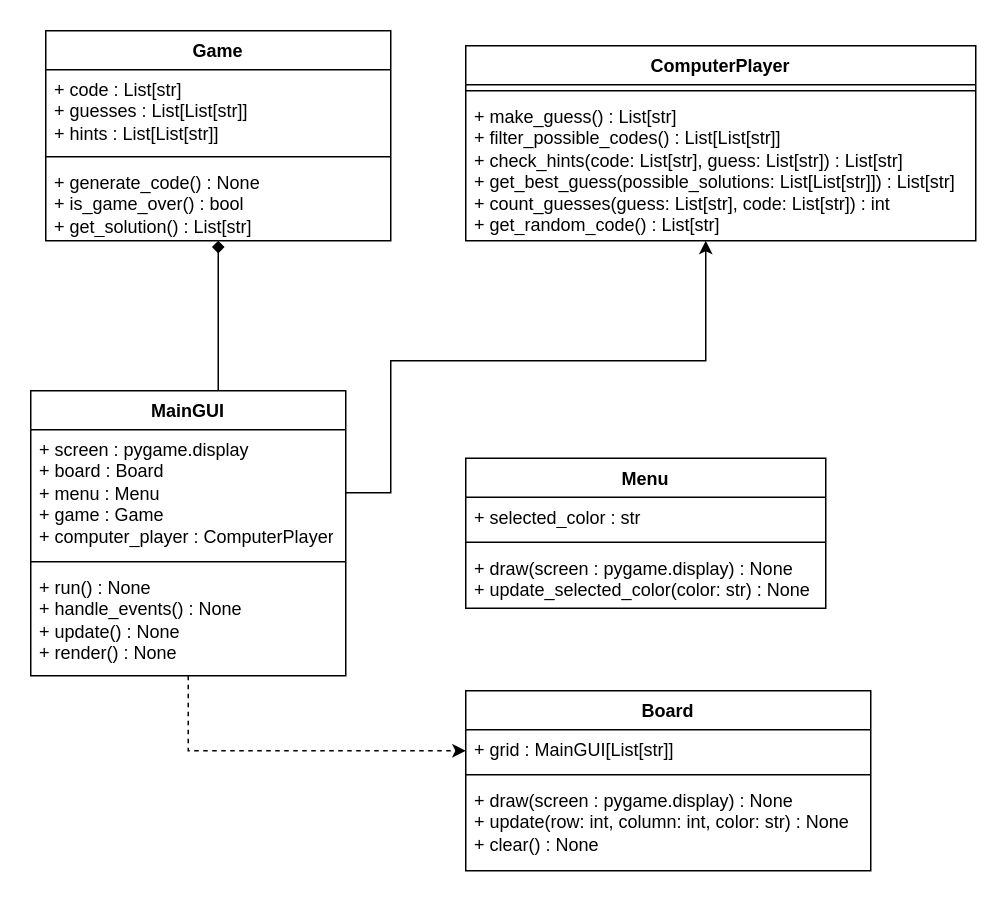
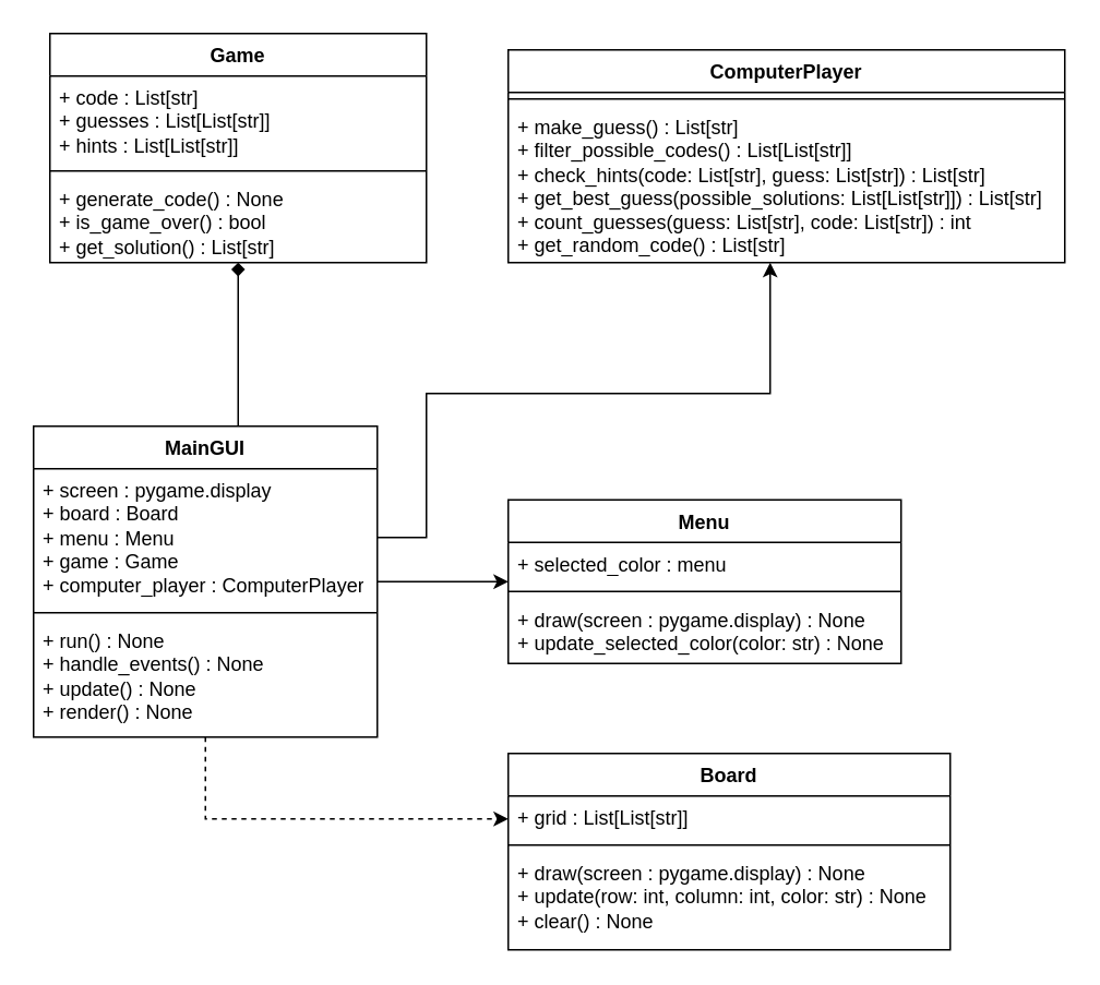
  <mxCell id="0" />
  <mxCell id="1" parent="0" />
  <mxCell id="2" value="Game" style="swimlane;fontStyle=1;align=center;verticalAlign=top;childLayout=stackLayout;horizontal=1;startSize=26;horizontalStack=0;resizeParent=1;resizeParentMax=0;resizeLast=0;collapsible=1;marginBottom=0;whiteSpace=wrap;html=1;" vertex="1" parent="1"><mxGeometry x="30" y="20" width="230" height="140" as="geometry" /></mxCell>
  <mxCell id="3" value="+ code :&amp;nbsp;List[str]&lt;br&gt;+ guesses : List[List[str]]&lt;br&gt;+ hints : List[List[str]]" style="text;strokeColor=none;fillColor=none;align=left;verticalAlign=top;spacingLeft=4;spacingRight=4;overflow=hidden;rotatable=0;points=[[0,0.5],[1,0.5]];portConstraint=eastwest;whiteSpace=wrap;html=1;" vertex="1" parent="2"><mxGeometry y="26" width="230" height="54" as="geometry" /></mxCell>
  <mxCell id="4" value="" style="line;strokeWidth=1;fillColor=none;align=left;verticalAlign=middle;spacingTop=-1;spacingLeft=3;spacingRight=3;rotatable=0;labelPosition=right;points=[];portConstraint=eastwest;strokeColor=inherit;" vertex="1" parent="2"><mxGeometry y="80" width="230" height="8" as="geometry" /></mxCell>
  <mxCell id="5" value="+ generate_code() : None&lt;br&gt;+ is_game_over() : bool&lt;br&gt;+ get_solution() : List[str]" style="text;strokeColor=none;fillColor=none;align=left;verticalAlign=top;spacingLeft=4;spacingRight=4;overflow=hidden;rotatable=0;points=[[0,0.5],[1,0.5]];portConstraint=eastwest;whiteSpace=wrap;html=1;" vertex="1" parent="2"><mxGeometry y="88" width="230" height="52" as="geometry" /></mxCell>
  <mxCell id="6" value="ComputerPlayer" style="swimlane;fontStyle=1;align=center;verticalAlign=top;childLayout=stackLayout;horizontal=1;startSize=26;horizontalStack=0;resizeParent=1;resizeParentMax=0;resizeLast=0;collapsible=1;marginBottom=0;whiteSpace=wrap;html=1;" vertex="1" parent="1"><mxGeometry x="310" y="30" width="340" height="130" as="geometry" /></mxCell>
  <mxCell id="7" value="" style="line;strokeWidth=1;fillColor=none;align=left;verticalAlign=middle;spacingTop=-1;spacingLeft=3;spacingRight=3;rotatable=0;labelPosition=right;points=[];portConstraint=eastwest;strokeColor=inherit;" vertex="1" parent="6"><mxGeometry y="26" width="340" height="8" as="geometry" /></mxCell>
  <mxCell id="8" value="+ make_guess() : List[str]&lt;br&gt;+&amp;nbsp;filter_possible_codes() : List[List[str]]&lt;br&gt;+&amp;nbsp;check_hints(code: List[str], guess: List[str]) : List[str]&lt;br&gt;+&amp;nbsp;get_best_guess(possible_solutions: List[List[str]]) : List[str]&lt;br&gt;+&amp;nbsp;count_guesses(guess: List[str], code: List[str]) : int&lt;br&gt;+ get_random_code() : List[str]" style="text;strokeColor=none;fillColor=none;align=left;verticalAlign=top;spacingLeft=4;spacingRight=4;overflow=hidden;rotatable=0;points=[[0,0.5],[1,0.5]];portConstraint=eastwest;whiteSpace=wrap;html=1;" vertex="1" parent="6"><mxGeometry y="34" width="340" height="96" as="geometry" /></mxCell>
  <mxCell id="9" style="edgeStyle=orthogonalEdgeStyle;rounded=0;orthogonalLoop=1;jettySize=auto;html=1;endArrow=diamond;" edge="1" parent="1" source="12" target="2"><mxGeometry relative="1" as="geometry"><Array as="points"><mxPoint x="145" y="240" /><mxPoint x="145" y="240" /></Array></mxGeometry></mxCell>
  <mxCell id="10" style="edgeStyle=orthogonalEdgeStyle;rounded=0;orthogonalLoop=1;jettySize=auto;html=1;dashed=1;" edge="1" parent="1" source="12" target="20"><mxGeometry relative="1" as="geometry"><Array as="points"><mxPoint x="125" y="500" /></Array></mxGeometry></mxCell>
+ <mxCell id="11" style="edgeStyle=orthogonalEdgeStyle;rounded=0;orthogonalLoop=1;jettySize=auto;html=1;" edge="1" parent="1" source="12" target="16"><mxGeometry relative="1" as="geometry" /></mxCell>
  <mxCell id="12" value="MainGUI" style="swimlane;fontStyle=1;align=center;verticalAlign=top;childLayout=stackLayout;horizontal=1;startSize=26;horizontalStack=0;resizeParent=1;resizeParentMax=0;resizeLast=0;collapsible=1;marginBottom=0;whiteSpace=wrap;html=1;" vertex="1" parent="1"><mxGeometry x="20" y="260" width="210" height="190" as="geometry" /></mxCell>
  <mxCell id="13" value="+ screen : pygame.display&lt;br&gt;+ board : Board&lt;br&gt;+ menu : Menu&lt;br&gt;+ game : Game&lt;br&gt;+ computer_player : ComputerPlayer" style="text;strokeColor=none;fillColor=none;align=left;verticalAlign=top;spacingLeft=4;spacingRight=4;overflow=hidden;rotatable=0;points=[[0,0.5],[1,0.5]];portConstraint=eastwest;whiteSpace=wrap;html=1;" vertex="1" parent="12"><mxGeometry y="26" width="210" height="84" as="geometry" /></mxCell>
  <mxCell id="14" value="" style="line;strokeWidth=1;fillColor=none;align=left;verticalAlign=middle;spacingTop=-1;spacingLeft=3;spacingRight=3;rotatable=0;labelPosition=right;points=[];portConstraint=eastwest;strokeColor=inherit;" vertex="1" parent="12"><mxGeometry y="110" width="210" height="8" as="geometry" /></mxCell>
  <mxCell id="15" value="+ run() : None&lt;br&gt;+ handle_events() : None&lt;br&gt;+ update() : None&lt;br&gt;+ render() : None" style="text;strokeColor=none;fillColor=none;align=left;verticalAlign=top;spacingLeft=4;spacingRight=4;overflow=hidden;rotatable=0;points=[[0,0.5],[1,0.5]];portConstraint=eastwest;whiteSpace=wrap;html=1;" vertex="1" parent="12"><mxGeometry y="118" width="210" height="72" as="geometry" /></mxCell>
  <mxCell id="16" value="Menu" style="swimlane;fontStyle=1;align=center;verticalAlign=top;childLayout=stackLayout;horizontal=1;startSize=26;horizontalStack=0;resizeParent=1;resizeParentMax=0;resizeLast=0;collapsible=1;marginBottom=0;whiteSpace=wrap;html=1;" vertex="1" parent="1"><mxGeometry x="310" y="305" width="240" height="100" as="geometry" /></mxCell>
- <mxCell id="17" value="+ selected_color : str" style="text;strokeColor=none;fillColor=none;align=left;verticalAlign=top;spacingLeft=4;spacingRight=4;overflow=hidden;rotatable=0;points=[[0,0.5],[1,0.5]];portConstraint=eastwest;whiteSpace=wrap;html=1;" vertex="1" parent="16"><mxGeometry y="26" width="240" height="26" as="geometry" /></mxCell>
+ <mxCell id="17" value="+ selected_color : menu" style="text;strokeColor=none;fillColor=none;align=left;verticalAlign=top;spacingLeft=4;spacingRight=4;overflow=hidden;rotatable=0;points=[[0,0.5],[1,0.5]];portConstraint=eastwest;whiteSpace=wrap;html=1;" vertex="1" parent="16"><mxGeometry y="26" width="240" height="26" as="geometry" /></mxCell>
  <mxCell id="18" value="" style="line;strokeWidth=1;fillColor=none;align=left;verticalAlign=middle;spacingTop=-1;spacingLeft=3;spacingRight=3;rotatable=0;labelPosition=right;points=[];portConstraint=eastwest;strokeColor=inherit;" vertex="1" parent="16"><mxGeometry y="52" width="240" height="8" as="geometry" /></mxCell>
  <mxCell id="19" value="+ draw(screen : pygame.display) : None&lt;br&gt;+&amp;nbsp;update_selected_color(color: str) : None" style="text;strokeColor=none;fillColor=none;align=left;verticalAlign=top;spacingLeft=4;spacingRight=4;overflow=hidden;rotatable=0;points=[[0,0.5],[1,0.5]];portConstraint=eastwest;whiteSpace=wrap;html=1;" vertex="1" parent="16"><mxGeometry y="60" width="240" height="40" as="geometry" /></mxCell>
  <mxCell id="20" value="Board" style="swimlane;fontStyle=1;align=center;verticalAlign=top;childLayout=stackLayout;horizontal=1;startSize=26;horizontalStack=0;resizeParent=1;resizeParentMax=0;resizeLast=0;collapsible=1;marginBottom=0;whiteSpace=wrap;html=1;" vertex="1" parent="1"><mxGeometry x="310" y="460" width="270" height="120" as="geometry" /></mxCell>
- <mxCell id="21" value="+ grid : MainGUI[List[str]]" style="text;strokeColor=none;fillColor=none;align=left;verticalAlign=top;spacingLeft=4;spacingRight=4;overflow=hidden;rotatable=0;points=[[0,0.5],[1,0.5]];portConstraint=eastwest;whiteSpace=wrap;html=1;" vertex="1" parent="20"><mxGeometry y="26" width="270" height="26" as="geometry" /></mxCell>
+ <mxCell id="21" value="+ grid : List[List[str]]" style="text;strokeColor=none;fillColor=none;align=left;verticalAlign=top;spacingLeft=4;spacingRight=4;overflow=hidden;rotatable=0;points=[[0,0.5],[1,0.5]];portConstraint=eastwest;whiteSpace=wrap;html=1;" vertex="1" parent="20"><mxGeometry y="26" width="270" height="26" as="geometry" /></mxCell>
  <mxCell id="22" value="" style="line;strokeWidth=1;fillColor=none;align=left;verticalAlign=middle;spacingTop=-1;spacingLeft=3;spacingRight=3;rotatable=0;labelPosition=right;points=[];portConstraint=eastwest;strokeColor=inherit;" vertex="1" parent="20"><mxGeometry y="52" width="270" height="8" as="geometry" /></mxCell>
  <mxCell id="23" value="+&amp;nbsp;draw(screen : pygame.display) : None&lt;br&gt;+ update(row: int, column: int, color: str) : None&lt;br&gt;+ clear() : None" style="text;strokeColor=none;fillColor=none;align=left;verticalAlign=top;spacingLeft=4;spacingRight=4;overflow=hidden;rotatable=0;points=[[0,0.5],[1,0.5]];portConstraint=eastwest;whiteSpace=wrap;html=1;" vertex="1" parent="20"><mxGeometry y="60" width="270" height="60" as="geometry" /></mxCell>
  <mxCell id="24" style="edgeStyle=orthogonalEdgeStyle;rounded=0;orthogonalLoop=1;jettySize=auto;html=1;" edge="1" parent="1" source="13" target="6"><mxGeometry relative="1" as="geometry"><Array as="points"><mxPoint x="260" y="328" /><mxPoint x="260" y="240" /><mxPoint x="470" y="240" /></Array></mxGeometry></mxCell>
